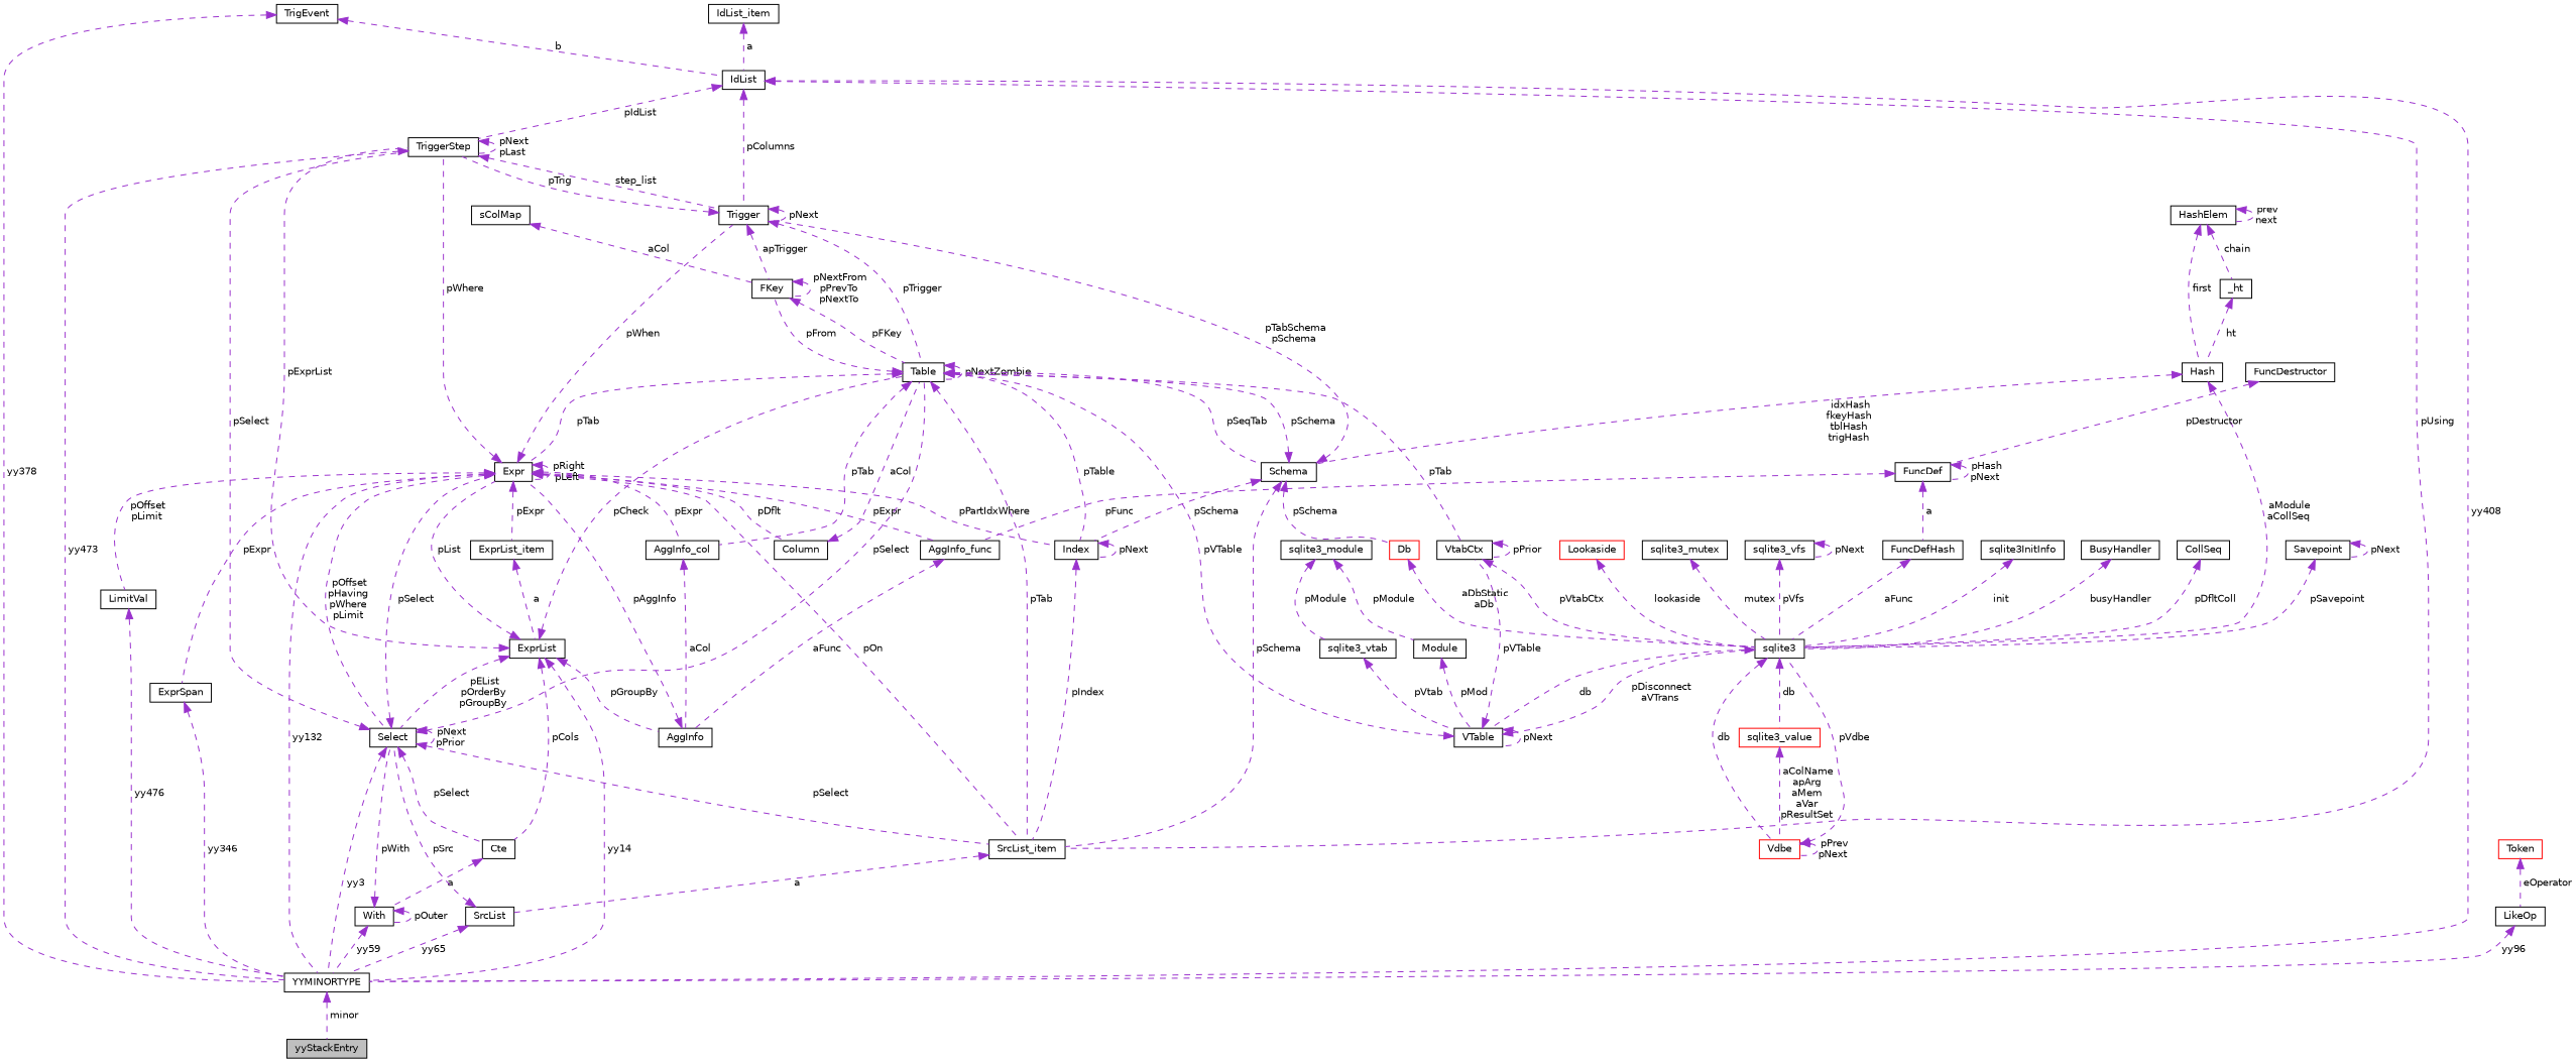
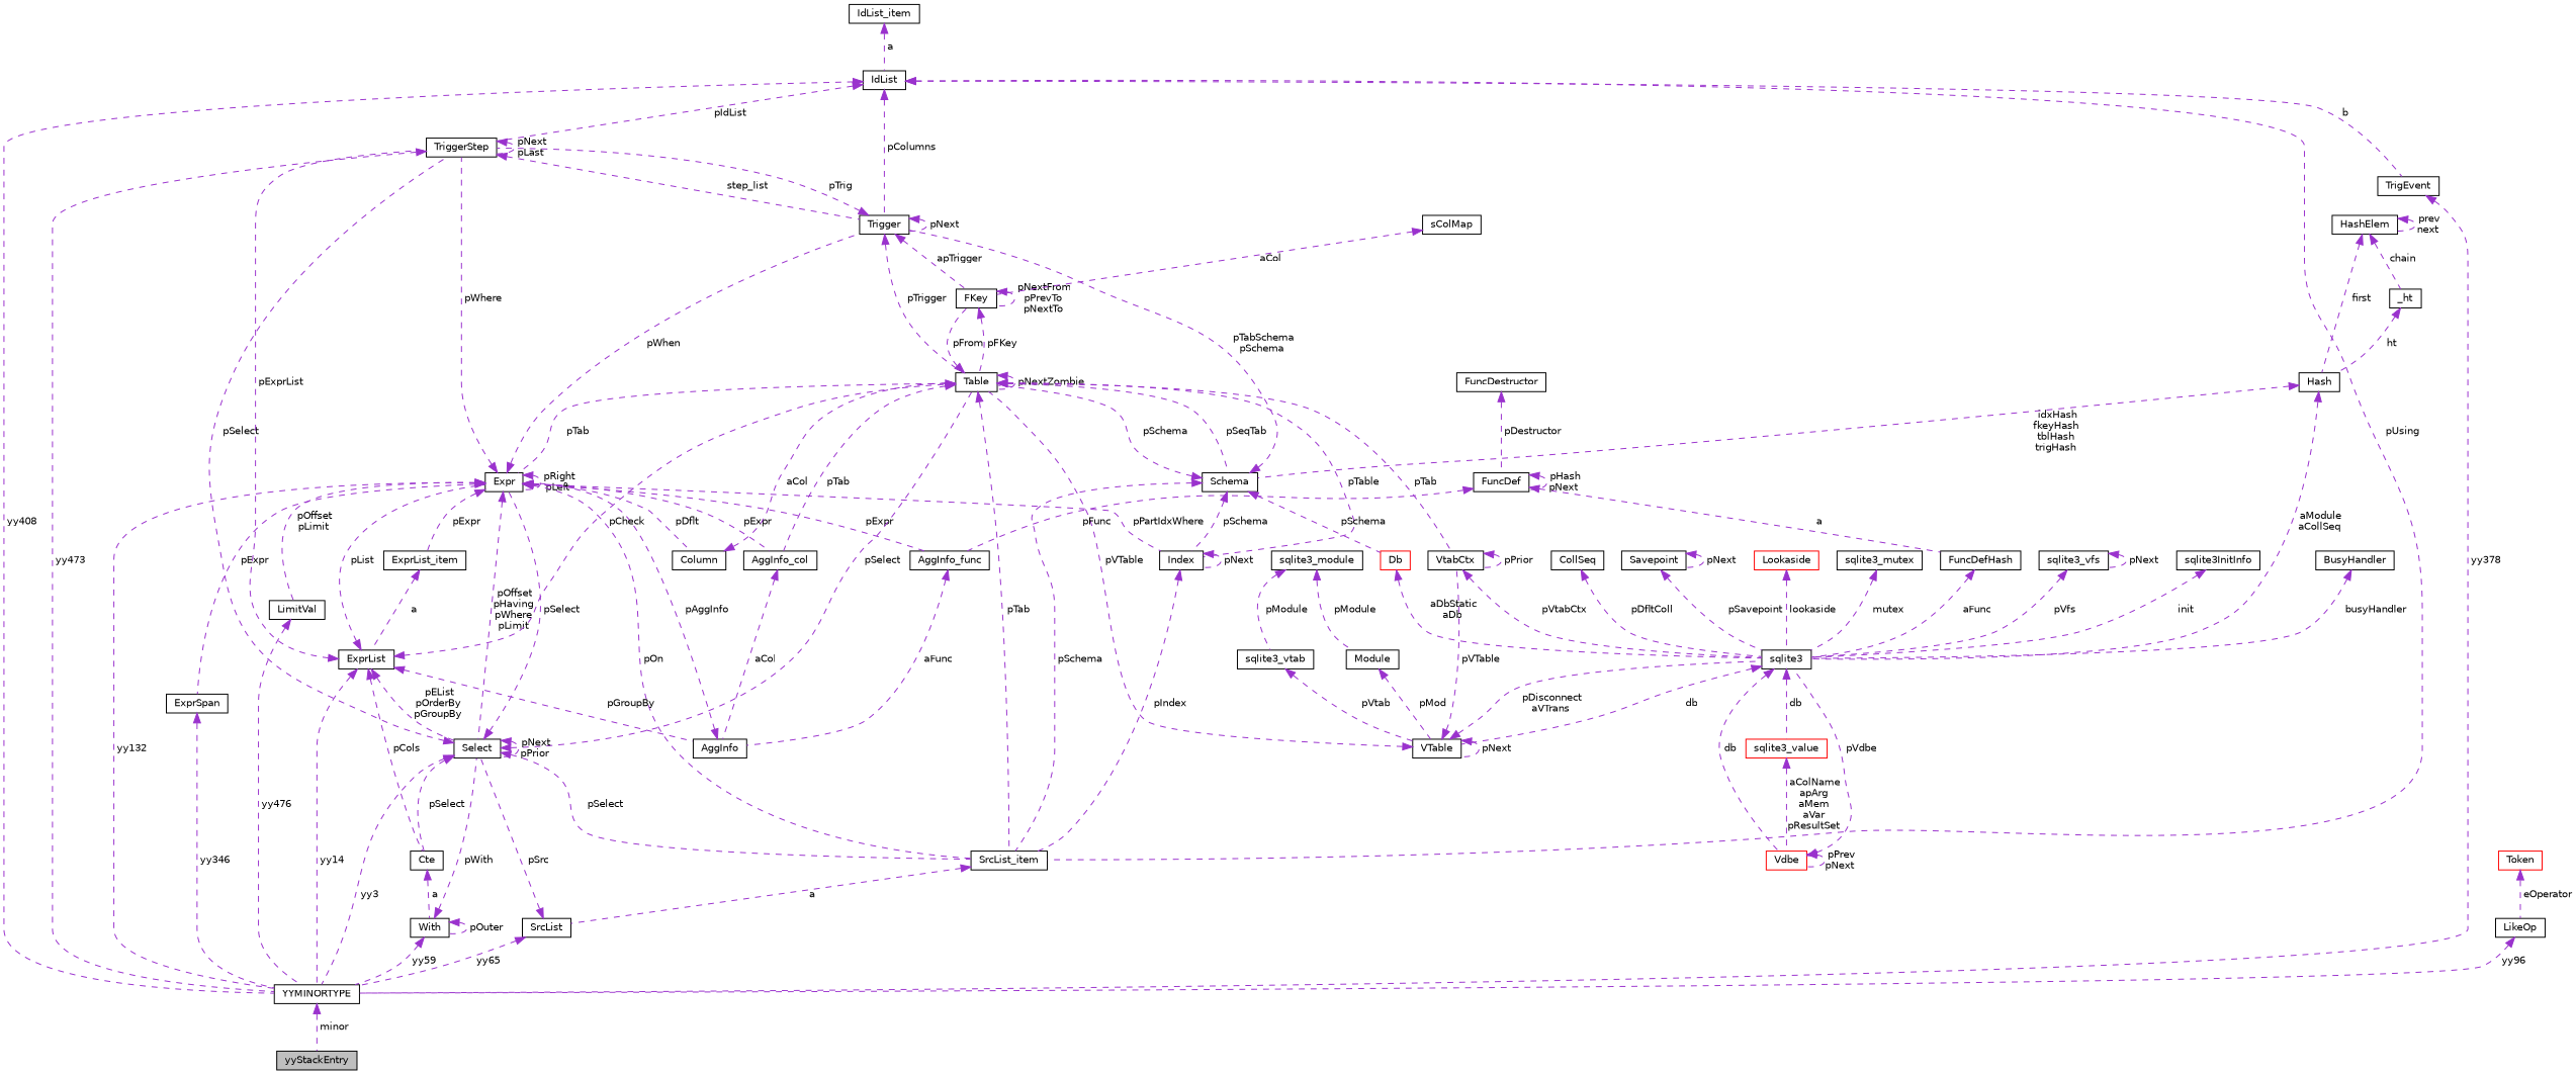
  digraph {
    node [color=black fillcolor=white fontname=Helvetica fontsize=10 shape=record style=filled]
    edge [color=darkorchid3 dir=back fontname=Helvetica fontsize=10 labelfontname=Helvetica labelfontsize=10 style=dashed]
    n1 [fillcolor=grey75 fontcolor=black height=0.2 label=yyStackEntry width=0.4]
    n2 [height=0.2 label=YYMINORTYPE width=0.4]
    n3 [height=0.2 label=TriggerStep width=0.4]
    n4 [height=0.2 label=Trigger width=0.4]
    n5 [height=0.2 label=Table width=0.4]
    n6 [height=0.2 label=FKey width=0.4]
    n7 [height=0.2 label=Expr width=0.4]
    n8 [height=0.2 label=AggInfo_col width=0.4]
    n9 [height=0.2 label=Column width=0.4]
    n10 [height=0.2 label=Select width=0.4]
    n11 [height=0.2 label=ExprList_item width=0.4]
    n12 [height=0.2 label=SrcList_item width=0.4]
    n13 [height=0.2 label=Index width=0.4]
    n14 [height=0.2 label=AggInfo_func width=0.4]
    n15 [height=0.2 label=LimitVal width=0.4]
    n16 [height=0.2 label=ExprSpan width=0.4]
    n17 [height=0.2 label=AggInfo width=0.4]
    n18 [height=0.2 label=Cte width=0.4]
    n19 [height=0.2 label=ExprList width=0.4]
    n20 [height=0.2 label=SrcList width=0.4]
    n21 [height=0.2 label=Schema width=0.4]
    n22 [height=0.2 label=VtabCtx width=0.4]
    n23 [color=red height=0.2 label=Db width=0.4]
    n24 [height=0.2 label=sqlite3 width=0.4]
    n25 [height=0.2 label=Hash width=0.4]
    n26 [height=0.2 label=VTable width=0.4]
    n27 [color=red height=0.2 label=Vdbe width=0.4]
    n28 [color=red height=0.2 label=sqlite3_value width=0.4]
    n29 [height=0.2 label=_ht width=0.4]
    n30 [height=0.2 label=HashElem width=0.4]
    n31 [height=0.2 label=sColMap width=0.4]
    n32 [height=0.2 label=IdList width=0.4]
    n33 [height=0.2 label=TrigEvent width=0.4]
    n34 [height=0.2 label=IdList_item width=0.4]
    n35 [height=0.2 label=Savepoint width=0.4]
    n36 [height=0.2 label=FuncDefHash width=0.4]
    n37 [height=0.2 label=FuncDef width=0.4]
    n38 [height=0.2 label=FuncDestructor width=0.4]
    n39 [color=red height=0.2 label=Lookaside width=0.4]
    n40 [height=0.2 label=sqlite3_mutex width=0.4]
    n41 [height=0.2 label=sqlite3_vfs width=0.4]
    n42 [height=0.2 label=sqlite3InitInfo width=0.4]
    n43 [height=0.2 label=BusyHandler width=0.4]
    n44 [height=0.2 label=CollSeq width=0.4]
    n45 [height=0.2 label=Module width=0.4]
    n46 [height=0.2 label=sqlite3_module width=0.4]
    n47 [height=0.2 label=sqlite3_vtab width=0.4]
    n48 [height=0.2 label=With width=0.4]
    n49 [height=0.2 label=LikeOp width=0.4]
    n50 [color=red height=0.2 label=Token width=0.4]
    n2 -> n1 [label=" minor"]
    n3 -> n2 [label=" yy473"]
    n3 -> n3 [label=" pNext\npLast"]
    n3 -> n4 [label=" step_list"]
    n4 -> n3 [label=" pTrig"]
    n4 -> n4 [label=" pNext"]
    n4 -> n5 [label=" pTrigger"]
    n4 -> n6 [label=" apTrigger"]
    n5 -> n5 [label=" pNextZombie"]
    n5 -> n6 [label=" pFrom"]
    n5 -> n7 [label=" pTab"]
    n5 -> n8 [label=" pTab"]
    n5 -> n12 [label=" pTab"]
    n5 -> n13 [label=" pTable"]
    n5 -> n21 [label=" pSeqTab"]
    n5 -> n22 [label=" pTab"]
    n6 -> n5 [label=" pFKey"]
    n6 -> n6 [label=" pNextFrom\npPrevTo\npNextTo"]
    n7 -> n2 [label=" yy132"]
    n7 -> n3 [label=" pWhere"]
    n7 -> n4 [label=" pWhen"]
    n7 -> n7 [label=" pRight\npLeft"]
    n7 -> n8 [label=" pExpr"]
    n7 -> n9 [label=" pDflt"]
    n7 -> n10 [label=" pOffset\npHaving\npWhere\npLimit"]
    n7 -> n11 [label=" pExpr"]
    n7 -> n12 [label=" pOn"]
    n7 -> n13 [label=" pPartIdxWhere"]
    n7 -> n14 [label=" pExpr"]
    n7 -> n15 [label=" pOffset\npLimit"]
    n7 -> n16 [label=" pExpr"]
    n8 -> n17 [label=" aCol"]
    n9 -> n5 [label=" aCol"]
    n10 -> n2 [label=" yy3"]
    n10 -> n3 [label=" pSelect"]
    n10 -> n5 [label=" pSelect"]
    n10 -> n7 [label=" pSelect"]
    n10 -> n10 [label=" pNext\npPrior"]
    n10 -> n12 [label=" pSelect"]
    n10 -> n18 [label=" pSelect"]
    n11 -> n19 [label=" a"]
    n12 -> n20 [label=" a"]
    n13 -> n12 [label=" pIndex"]
    n13 -> n13 [label=" pNext"]
    n14 -> n17 [label=" aFunc"]
    n15 -> n2 [label=" yy476"]
    n16 -> n2 [label=" yy346"]
    n17 -> n7 [label=" pAggInfo"]
    n18 -> n48 [label=" a"]
    n19 -> n2 [label=" yy14"]
    n19 -> n3 [label=" pExprList"]
    n19 -> n5 [label=" pCheck"]
    n19 -> n7 [label=" pList"]
    n19 -> n10 [label=" pEList\npOrderBy\npGroupBy"]
    n19 -> n17 [label=" pGroupBy"]
    n19 -> n18 [label=" pCols"]
    n20 -> n2 [label=" yy65"]
    n20 -> n10 [label=" pSrc"]
    n21 -> n4 [label=" pTabSchema\npSchema"]
    n21 -> n5 [label=" pSchema"]
    n21 -> n12 [label=" pSchema"]
    n21 -> n13 [label=" pSchema"]
    n21 -> n23 [label=" pSchema"]
    n22 -> n22 [label=" pPrior"]
    n22 -> n24 [label=" pVtabCtx"]
    n23 -> n24 [label=" aDbStatic\naDb"]
    n24 -> n26 [label=" db"]
    n24 -> n27 [label=" db"]
    n24 -> n28 [label=" db"]
    n25 -> n21 [label=" idxHash\nfkeyHash\ntblHash\ntrigHash"]
    n25 -> n24 [label=" aModule\naCollSeq"]
    n26 -> n5 [label=" pVTable"]
    n26 -> n22 [label=" pVTable"]
    n26 -> n24 [label=" pDisconnect\naVTrans"]
    n26 -> n26 [label=" pNext"]
    n27 -> n24 [label=" pVdbe"]
    n27 -> n27 [label=" pPrev\npNext"]
    n28 -> n27 [label=" aColName\napArg\naMem\naVar\npResultSet"]
    n29 -> n25 [label=" ht"]
    n30 -> n25 [label=" first"]
    n30 -> n29 [label=" chain"]
    n30 -> n30 [label=" prev\nnext"]
    n31 -> n6 [label=" aCol"]
    n32 -> n2 [label=" yy408"]
    n32 -> n3 [label=" pIdList"]
    n32 -> n4 [label=" pColumns"]
    n32 -> n12 [label=" pUsing"]
-   n33 -> n32 [label=" b"]
+   n32 -> n33 [label=" b"]
    n33 -> n2 [label=" yy378"]
    n34 -> n32 [label=" a"]
    n35 -> n24 [label=" pSavepoint"]
    n35 -> n35 [label=" pNext"]
    n36 -> n24 [label=" aFunc"]
    n37 -> n14 [label=" pFunc"]
    n37 -> n36 [label=" a"]
    n37 -> n37 [label=" pHash\npNext"]
    n38 -> n37 [label=" pDestructor"]
    n39 -> n24 [label=" lookaside"]
    n40 -> n24 [label=" mutex"]
    n41 -> n24 [label=" pVfs"]
    n41 -> n41 [label=" pNext"]
    n42 -> n24 [label=" init"]
    n43 -> n24 [label=" busyHandler"]
    n44 -> n24 [label=" pDfltColl"]
    n45 -> n26 [label=" pMod"]
    n46 -> n45 [label=" pModule"]
    n46 -> n47 [label=" pModule"]
    n47 -> n26 [label=" pVtab"]
    n48 -> n2 [label=" yy59"]
    n48 -> n10 [label=" pWith"]
    n48 -> n48 [label=" pOuter"]
    n49 -> n2 [label=" yy96"]
    n50 -> n49 [label=" eOperator"]
  }
